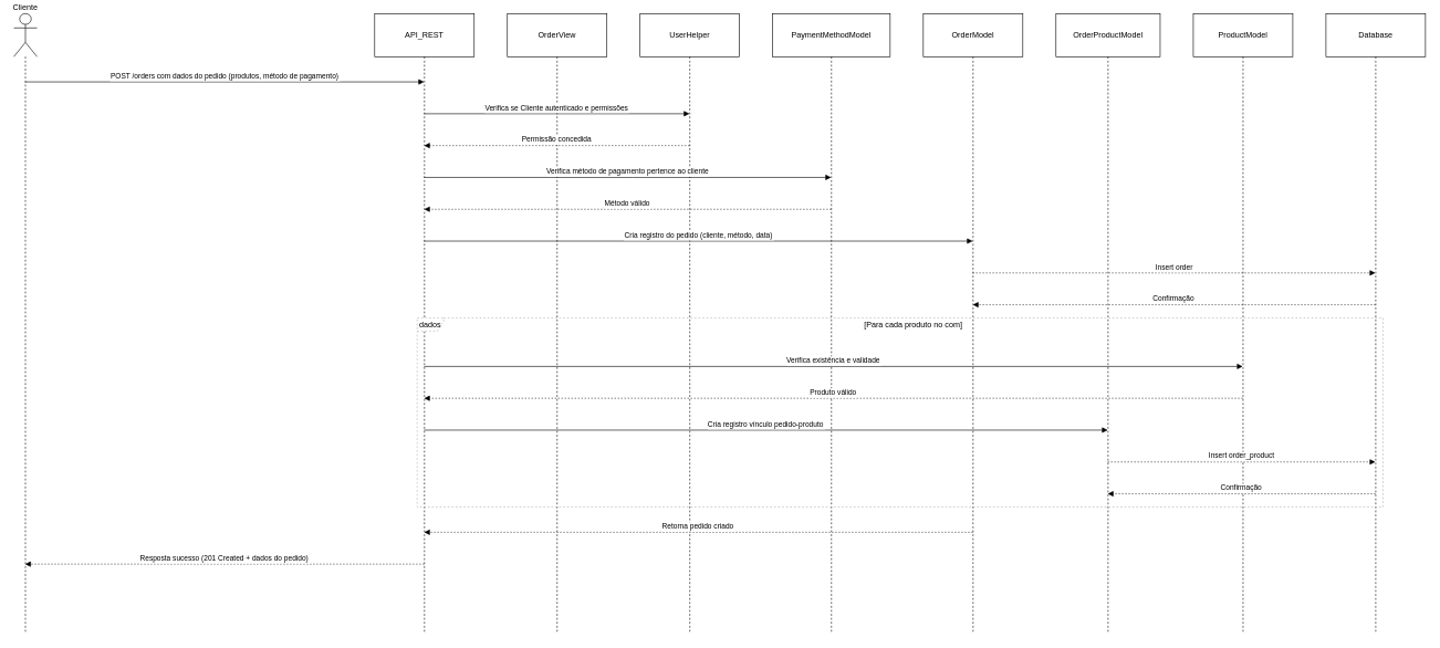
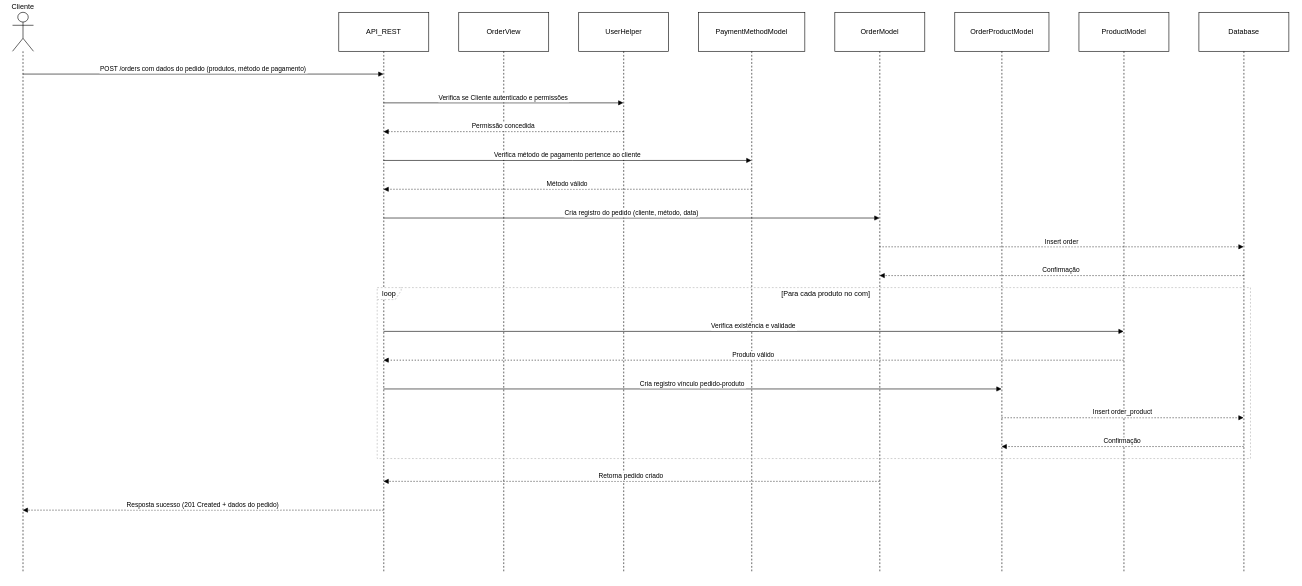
  <mxCell id="0" />
  <mxCell id="1" parent="0" />
  <mxCell id="2" value="Cliente" style="shape=umlLifeline;perimeter=lifelinePerimeter;whiteSpace=wrap;container=1;dropTarget=0;collapsible=0;recursiveResize=0;outlineConnect=0;portConstraint=eastwest;newEdgeStyle={&quot;edgeStyle&quot;:&quot;elbowEdgeStyle&quot;,&quot;elbow&quot;:&quot;vertical&quot;,&quot;curved&quot;:0,&quot;rounded&quot;:0};participant=umlActor;verticalAlign=bottom;labelPosition=center;verticalLabelPosition=top;align=center;size=65;" vertex="1" parent="1"><mxGeometry x="20" y="20" width="35" height="935" as="geometry" /></mxCell>
  <mxCell id="3" value="API_REST" style="shape=umlLifeline;perimeter=lifelinePerimeter;whiteSpace=wrap;container=1;dropTarget=0;collapsible=0;recursiveResize=0;outlineConnect=0;portConstraint=eastwest;newEdgeStyle={&quot;edgeStyle&quot;:&quot;elbowEdgeStyle&quot;,&quot;elbow&quot;:&quot;vertical&quot;,&quot;curved&quot;:0,&quot;rounded&quot;:0};size=65;" vertex="1" parent="1"><mxGeometry x="564" y="20" width="150" height="935" as="geometry" /></mxCell>
  <mxCell id="4" value="OrderView" style="shape=umlLifeline;perimeter=lifelinePerimeter;whiteSpace=wrap;container=1;dropTarget=0;collapsible=0;recursiveResize=0;outlineConnect=0;portConstraint=eastwest;newEdgeStyle={&quot;edgeStyle&quot;:&quot;elbowEdgeStyle&quot;,&quot;elbow&quot;:&quot;vertical&quot;,&quot;curved&quot;:0,&quot;rounded&quot;:0};size=65;" vertex="1" parent="1"><mxGeometry x="764" y="20" width="150" height="935" as="geometry" /></mxCell>
  <mxCell id="5" value="UserHelper" style="shape=umlLifeline;perimeter=lifelinePerimeter;whiteSpace=wrap;container=1;dropTarget=0;collapsible=0;recursiveResize=0;outlineConnect=0;portConstraint=eastwest;newEdgeStyle={&quot;edgeStyle&quot;:&quot;elbowEdgeStyle&quot;,&quot;elbow&quot;:&quot;vertical&quot;,&quot;curved&quot;:0,&quot;rounded&quot;:0};size=65;" vertex="1" parent="1"><mxGeometry x="964" y="20" width="150" height="935" as="geometry" /></mxCell>
  <mxCell id="6" value="PaymentMethodModel" style="shape=umlLifeline;perimeter=lifelinePerimeter;whiteSpace=wrap;container=1;dropTarget=0;collapsible=0;recursiveResize=0;outlineConnect=0;portConstraint=eastwest;newEdgeStyle={&quot;edgeStyle&quot;:&quot;elbowEdgeStyle&quot;,&quot;elbow&quot;:&quot;vertical&quot;,&quot;curved&quot;:0,&quot;rounded&quot;:0};size=65;" vertex="1" parent="1"><mxGeometry x="1164" y="20" width="177" height="935" as="geometry" /></mxCell>
  <mxCell id="7" value="OrderModel" style="shape=umlLifeline;perimeter=lifelinePerimeter;whiteSpace=wrap;container=1;dropTarget=0;collapsible=0;recursiveResize=0;outlineConnect=0;portConstraint=eastwest;newEdgeStyle={&quot;edgeStyle&quot;:&quot;elbowEdgeStyle&quot;,&quot;elbow&quot;:&quot;vertical&quot;,&quot;curved&quot;:0,&quot;rounded&quot;:0};size=65;" vertex="1" parent="1"><mxGeometry x="1391" y="20" width="150" height="935" as="geometry" /></mxCell>
  <mxCell id="8" value="OrderProductModel" style="shape=umlLifeline;perimeter=lifelinePerimeter;whiteSpace=wrap;container=1;dropTarget=0;collapsible=0;recursiveResize=0;outlineConnect=0;portConstraint=eastwest;newEdgeStyle={&quot;edgeStyle&quot;:&quot;elbowEdgeStyle&quot;,&quot;elbow&quot;:&quot;vertical&quot;,&quot;curved&quot;:0,&quot;rounded&quot;:0};size=65;" vertex="1" parent="1"><mxGeometry x="1591" y="20" width="157" height="935" as="geometry" /></mxCell>
  <mxCell id="9" value="ProductModel" style="shape=umlLifeline;perimeter=lifelinePerimeter;whiteSpace=wrap;container=1;dropTarget=0;collapsible=0;recursiveResize=0;outlineConnect=0;portConstraint=eastwest;newEdgeStyle={&quot;edgeStyle&quot;:&quot;elbowEdgeStyle&quot;,&quot;elbow&quot;:&quot;vertical&quot;,&quot;curved&quot;:0,&quot;rounded&quot;:0};size=65;" vertex="1" parent="1"><mxGeometry x="1798" y="20" width="150" height="935" as="geometry" /></mxCell>
  <mxCell id="10" value="Database" style="shape=umlLifeline;perimeter=lifelinePerimeter;whiteSpace=wrap;container=1;dropTarget=0;collapsible=0;recursiveResize=0;outlineConnect=0;portConstraint=eastwest;newEdgeStyle={&quot;edgeStyle&quot;:&quot;elbowEdgeStyle&quot;,&quot;elbow&quot;:&quot;vertical&quot;,&quot;curved&quot;:0,&quot;rounded&quot;:0};size=65;" vertex="1" parent="1"><mxGeometry x="1998" y="20" width="150" height="935" as="geometry" /></mxCell>
- <mxCell id="11" value="dados" style="shape=umlFrame;dashed=1;pointerEvents=0;dropTarget=0;strokeColor=#B3B3B3;height=20;width=40" vertex="1" parent="1"><mxGeometry x="628" y="479" width="1456" height="285" as="geometry" /></mxCell>
+ <mxCell id="11" value="loop" style="shape=umlFrame;dashed=1;pointerEvents=0;dropTarget=0;strokeColor=#B3B3B3;height=20;width=40" vertex="1" parent="1"><mxGeometry x="628" y="479" width="1456" height="285" as="geometry" /></mxCell>
  <mxCell id="12" value="[Para cada produto no com]" style="text;strokeColor=none;fillColor=none;align=center;verticalAlign=middle;whiteSpace=wrap;" vertex="1" parent="11"><mxGeometry x="40" width="1416" height="20" as="geometry" /></mxCell>
  <mxCell id="13" value="POST /orders com dados do pedido (produtos, método de pagamento)" style="verticalAlign=bottom;edgeStyle=elbowEdgeStyle;elbow=vertical;curved=0;rounded=0;endArrow=block;" edge="1" parent="1" source="2" target="3"><mxGeometry relative="1" as="geometry"><Array as="points"><mxPoint x="371" y="123" /></Array></mxGeometry></mxCell>
  <mxCell id="14" value="Verifica se Cliente autenticado e permissões" style="verticalAlign=bottom;edgeStyle=elbowEdgeStyle;elbow=vertical;curved=0;rounded=0;endArrow=block;" edge="1" parent="1" source="3" target="5"><mxGeometry relative="1" as="geometry"><Array as="points"><mxPoint x="848" y="171" /></Array></mxGeometry></mxCell>
  <mxCell id="15" value="Permissão concedida" style="verticalAlign=bottom;edgeStyle=elbowEdgeStyle;elbow=vertical;curved=0;rounded=0;dashed=1;dashPattern=2 3;endArrow=block;" edge="1" parent="1" source="5" target="3"><mxGeometry relative="1" as="geometry"><Array as="points"><mxPoint x="851" y="219" /></Array></mxGeometry></mxCell>
  <mxCell id="16" value="Verifica método de pagamento pertence ao cliente" style="verticalAlign=bottom;edgeStyle=elbowEdgeStyle;elbow=vertical;curved=0;rounded=0;endArrow=block;" edge="1" parent="1" source="3" target="6"><mxGeometry relative="1" as="geometry"><Array as="points"><mxPoint x="954" y="267" /></Array></mxGeometry></mxCell>
  <mxCell id="17" value="Método válido" style="verticalAlign=bottom;edgeStyle=elbowEdgeStyle;elbow=vertical;curved=0;rounded=0;dashed=1;dashPattern=2 3;endArrow=block;" edge="1" parent="1" source="6" target="3"><mxGeometry relative="1" as="geometry"><Array as="points"><mxPoint x="957" y="315" /></Array></mxGeometry></mxCell>
  <mxCell id="18" value="Cria registro do pedido (cliente, método, data)" style="verticalAlign=bottom;edgeStyle=elbowEdgeStyle;elbow=vertical;curved=0;rounded=0;endArrow=block;" edge="1" parent="1" source="3" target="7"><mxGeometry relative="1" as="geometry"><Array as="points"><mxPoint x="1061" y="363" /></Array></mxGeometry></mxCell>
  <mxCell id="19" value="Insert order" style="verticalAlign=bottom;edgeStyle=elbowEdgeStyle;elbow=vertical;curved=0;rounded=0;dashed=1;dashPattern=2 3;endArrow=block;" edge="1" parent="1" source="7" target="10"><mxGeometry relative="1" as="geometry"><Array as="points"><mxPoint x="1778" y="411" /></Array></mxGeometry></mxCell>
  <mxCell id="20" value="Confirmação" style="verticalAlign=bottom;edgeStyle=elbowEdgeStyle;elbow=vertical;curved=0;rounded=0;dashed=1;dashPattern=2 3;endArrow=block;" edge="1" parent="1" source="10" target="7"><mxGeometry relative="1" as="geometry"><Array as="points"><mxPoint x="1781" y="459" /></Array></mxGeometry></mxCell>
  <mxCell id="21" value="Verifica existência e validade" style="verticalAlign=bottom;edgeStyle=elbowEdgeStyle;elbow=vertical;curved=0;rounded=0;endArrow=block;" edge="1" parent="1" source="3" target="9"><mxGeometry relative="1" as="geometry"><Array as="points"><mxPoint x="1265" y="552" /></Array></mxGeometry></mxCell>
  <mxCell id="22" value="Produto válido" style="verticalAlign=bottom;edgeStyle=elbowEdgeStyle;elbow=vertical;curved=0;rounded=0;dashed=1;dashPattern=2 3;endArrow=block;" edge="1" parent="1" source="9" target="3"><mxGeometry relative="1" as="geometry"><Array as="points"><mxPoint x="1268" y="600" /></Array></mxGeometry></mxCell>
  <mxCell id="23" value="Cria registro vínculo pedido-produto" style="verticalAlign=bottom;edgeStyle=elbowEdgeStyle;elbow=vertical;curved=0;rounded=0;endArrow=block;" edge="1" parent="1" source="3" target="8"><mxGeometry relative="1" as="geometry"><Array as="points"><mxPoint x="1163" y="648" /></Array></mxGeometry></mxCell>
  <mxCell id="24" value="Insert order_product" style="verticalAlign=bottom;edgeStyle=elbowEdgeStyle;elbow=vertical;curved=0;rounded=0;dashed=1;dashPattern=2 3;endArrow=block;" edge="1" parent="1" source="8" target="10"><mxGeometry relative="1" as="geometry"><Array as="points"><mxPoint x="1880" y="696" /></Array></mxGeometry></mxCell>
  <mxCell id="25" value="Confirmação" style="verticalAlign=bottom;edgeStyle=elbowEdgeStyle;elbow=vertical;curved=0;rounded=0;dashed=1;dashPattern=2 3;endArrow=block;" edge="1" parent="1" source="10" target="8"><mxGeometry relative="1" as="geometry"><Array as="points"><mxPoint x="1883" y="744" /></Array></mxGeometry></mxCell>
  <mxCell id="26" value="Retorna pedido criado" style="verticalAlign=bottom;edgeStyle=elbowEdgeStyle;elbow=vertical;curved=0;rounded=0;dashed=1;dashPattern=2 3;endArrow=block;" edge="1" parent="1" source="7" target="3"><mxGeometry relative="1" as="geometry"><Array as="points"><mxPoint x="1064" y="802" /></Array></mxGeometry></mxCell>
  <mxCell id="27" value="Resposta sucesso (201 Created + dados do pedido)" style="verticalAlign=bottom;edgeStyle=elbowEdgeStyle;elbow=vertical;curved=0;rounded=0;dashed=1;dashPattern=2 3;endArrow=block;" edge="1" parent="1" source="3" target="2"><mxGeometry relative="1" as="geometry"><Array as="points"><mxPoint x="374" y="850" /></Array></mxGeometry></mxCell>
